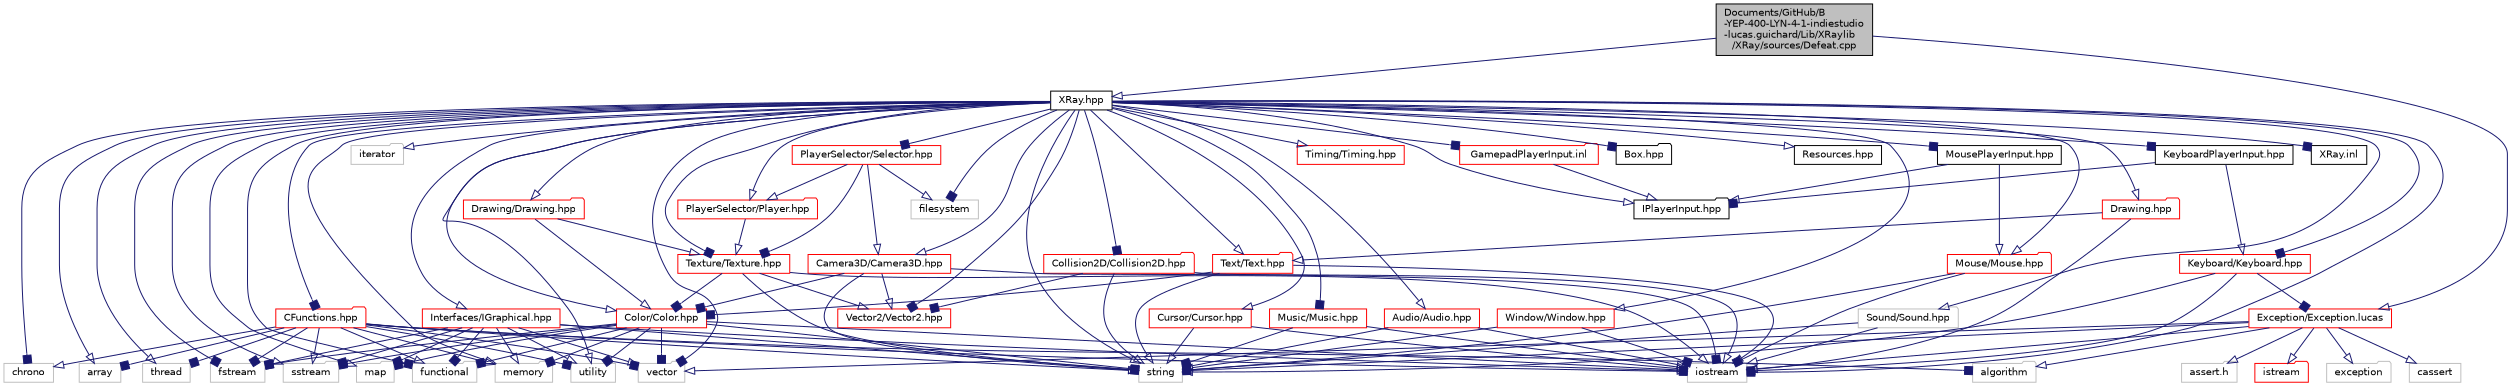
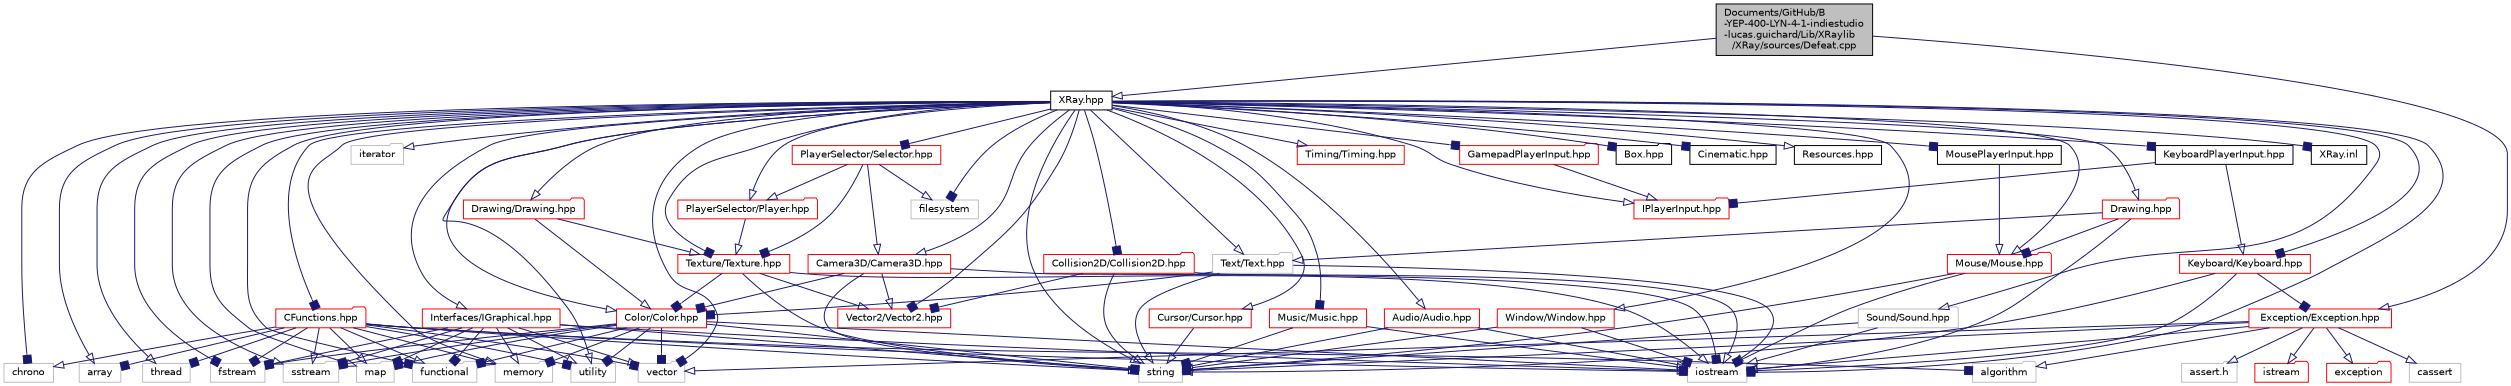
  digraph {
    node [color=red fillcolor=white fontname=Helvetica fontsize=10 shape=box style=filled]
    edge [arrowhead=onormal color=midnightblue fontname=Helvetica fontsize=10 labelfontname=Helvetica labelfontsize=10 style=solid]
    n1 [color=black fillcolor=grey75 fontcolor=black height=0.2 label="Documents/GitHub/B\l-YEP-400-LYN-4-1-indiestudio\l-lucas.guichard/Lib/XRaylib\l/XRay/sources/Defeat.cpp" width=0.4]
    n2 [color=black height=0.2 label="XRay.hpp" width=0.4]
-   n3 [height=0.2 label="Exception/Exception.lucas" width=0.4]
+   n3 [height=0.2 label="Exception/Exception.hpp" width=0.4]
    n4 [color=grey75 height=0.2 label=iostream width=0.4]
    n5 [color=grey75 height=0.2 label=functional shape=folder width=0.4]
    n6 [color=grey75 height=0.2 label=string shape=folder width=0.4]
    n7 [color=grey75 height=0.2 label=array width=0.4]
    n8 [color=grey75 height=0.2 label=map shape=folder width=0.4]
    n9 [color=grey75 height=0.2 label=sstream shape=folder width=0.4]
    n10 [color=grey75 height=0.2 label=vector shape=folder width=0.4]
    n11 [color=grey75 height=0.2 label=fstream shape=folder width=0.4]
    n12 [color=grey75 height=0.2 label=memory shape=folder width=0.4]
    n13 [color=grey75 height=0.2 label=utility width=0.4]
    n14 [color=grey75 height=0.2 label=thread width=0.4]
    n15 [color=grey75 height=0.2 label=chrono width=0.4]
    n16 [color=grey75 height=0.2 label=iterator shape=folder width=0.4]
    n17 [color=grey75 height=0.2 label=filesystem width=0.4]
    n18 [height=0.2 label="CFunctions.hpp" shape=folder width=0.4]
-   n19 [color=black height=0.2 label="IPlayerInput.hpp" shape=folder width=0.4]
+   n19 [height=0.2 label="IPlayerInput.hpp" shape=folder width=0.4]
    n20 [color=black height=0.2 label="MousePlayerInput.hpp" width=0.4]
    n21 [height=0.2 label="Mouse/Mouse.hpp" shape=folder width=0.4]
    n22 [color=black height=0.2 label="KeyboardPlayerInput.hpp" width=0.4]
    n23 [height=0.2 label="Keyboard/Keyboard.hpp" width=0.4]
-   n24 [height=0.2 label="GamepadPlayerInput.inl" shape=folder width=0.4]
+   n24 [height=0.2 label="GamepadPlayerInput.hpp" shape=folder width=0.4]
    n25 [height=0.2 label="Interfaces/IGraphical.hpp" width=0.4]
    n26 [height=0.2 label="Camera3D/Camera3D.hpp" width=0.4]
    n27 [height=0.2 label="Color/Color.hpp" width=0.4]
    n28 [height=0.2 label="Vector2/Vector2.hpp" width=0.4]
    n29 [height=0.2 label="Texture/Texture.hpp" width=0.4]
    n30 [height=0.2 label="Window/Window.hpp" width=0.4]
-   n31 [height=0.2 label="Text/Text.hpp" shape=folder width=0.4]
+   n31 [color=grey75 height=0.2 label="Text/Text.hpp" shape=folder width=0.4]
    n32 [height=0.2 label="Music/Music.hpp" width=0.4]
    n33 [height=0.2 label="Cursor/Cursor.hpp" width=0.4]
    n34 [height=0.2 label="Timing/Timing.hpp" width=0.4]
    n35 [height=0.2 label="Drawing/Drawing.hpp" shape=folder width=0.4]
    n36 [height=0.2 label="Collision2D/Collision2D.hpp" shape=folder width=0.4]
    n37 [color=black height=0.2 label="Box.hpp" shape=folder width=0.4]
+   n38 [color=black height=0.2 label="Cinematic.hpp" width=0.4]
    n39 [color=black height=0.2 label="Resources.hpp" width=0.4]
    n40 [height=0.2 label="Drawing.hpp" shape=folder width=0.4]
    n41 [height=0.2 label="PlayerSelector/Player.hpp" shape=folder width=0.4]
    n42 [height=0.2 label="PlayerSelector/Selector.hpp" width=0.4]
    n43 [height=0.2 label="Audio/Audio.hpp" width=0.4]
    n44 [color=grey75 height=0.2 label="Sound/Sound.hpp" shape=folder width=0.4]
    n45 [color=black height=0.2 label="XRay.inl" width=0.4]
    n46 [color=grey75 height=0.2 label=algorithm shape=folder width=0.4]
    n47 [height=0.2 label=istream shape=folder width=0.4]
-   n48 [color=grey75 height=0.2 label=exception shape=folder width=0.4]
+   n48 [height=0.2 label=exception shape=folder width=0.4]
    n49 [color=grey75 height=0.2 label=cassert width=0.4]
    n50 [color=grey75 height=0.2 label="assert.h" shape=folder width=0.4]
    n1 -> n2
    n1 -> n3
    n2 -> n4 [arrowhead=box]
    n2 -> n5 [arrowhead=box]
    n2 -> n6
    n2 -> n7
    n2 -> n8
    n2 -> n9
    n2 -> n10 [arrowhead=box]
    n2 -> n11 [arrowhead=box]
    n2 -> n12
    n2 -> n13
    n2 -> n14
    n2 -> n15 [arrowhead=box]
    n2 -> n16
    n2 -> n17 [arrowhead=box]
    n2 -> n18 [arrowhead=box]
    n2 -> n19
    n2 -> n20 [arrowhead=box]
    n2 -> n21
    n2 -> n22 [arrowhead=box]
    n2 -> n23 [arrowhead=box]
    n2 -> n24 [arrowhead=box]
    n2 -> n25
    n2 -> n26
    n2 -> n27
    n2 -> n28 [arrowhead=box]
    n2 -> n29 [arrowhead=box]
    n2 -> n30
    n2 -> n31
    n2 -> n32 [arrowhead=box]
    n2 -> n33
    n2 -> n34
    n2 -> n35
    n2 -> n36 [arrowhead=box]
    n2 -> n37 [arrowhead=box]
+   n2 -> n38 [arrowhead=box]
    n2 -> n39
    n2 -> n40
    n2 -> n41
    n2 -> n42 [arrowhead=box]
    n2 -> n43
    n2 -> n44
    n2 -> n45 [arrowhead=box]
    n3 -> n4
    n3 -> n6 [arrowhead=box]
    n3 -> n10
    n3 -> n46
    n3 -> n47
    n3 -> n48
    n3 -> n49
    n3 -> n50
    n18 -> n4 [arrowhead=box]
    n18 -> n5
    n18 -> n6
    n18 -> n7 [arrowhead=box]
+   n18 -> n8
    n18 -> n9
    n18 -> n10 [arrowhead=box]
    n18 -> n11 [arrowhead=box]
    n18 -> n12
    n18 -> n13 [arrowhead=box]
    n18 -> n14 [arrowhead=box]
    n18 -> n15
    n18 -> n46 [arrowhead=box]
-   n20 -> n19
    n20 -> n21
    n21 -> n4 [arrowhead=box]
    n21 -> n6 [arrowhead=box]
    n22 -> n19 [arrowhead=box]
    n22 -> n23
    n23 -> n3 [arrowhead=box]
    n23 -> n4 [arrowhead=box]
    n23 -> n6
    n24 -> n19
    n25 -> n4
    n25 -> n5 [arrowhead=box]
    n25 -> n6 [arrowhead=box]
    n25 -> n8 [arrowhead=box]
    n25 -> n9 [arrowhead=box]
    n25 -> n10
    n25 -> n11 [arrowhead=box]
    n25 -> n12
    n25 -> n13
    n26 -> n4 [arrowhead=box]
    n26 -> n6
    n26 -> n27 [arrowhead=box]
    n26 -> n28
    n27 -> n4 [arrowhead=box]
    n27 -> n5 [arrowhead=box]
    n27 -> n6 [arrowhead=box]
    n27 -> n8 [arrowhead=box]
    n27 -> n9 [arrowhead=box]
    n27 -> n10 [arrowhead=box]
    n27 -> n11 [arrowhead=box]
    n27 -> n12 [arrowhead=box]
    n27 -> n13 [arrowhead=box]
    n29 -> n4
    n29 -> n6 [arrowhead=box]
    n29 -> n27 [arrowhead=box]
    n29 -> n28
    n30 -> n4 [arrowhead=box]
    n30 -> n6
    n31 -> n4
    n31 -> n6
    n31 -> n27 [arrowhead=box]
    n32 -> n4
    n32 -> n6 [arrowhead=box]
-   n33 -> n4
    n33 -> n6
    n35 -> n27
    n35 -> n29
    n36 -> n4
    n36 -> n6
    n36 -> n28 [arrowhead=box]
    n40 -> n4
+   n40 -> n21 [arrowhead=box]
    n40 -> n31
    n41 -> n29
    n42 -> n17
    n42 -> n26
    n42 -> n29 [arrowhead=box]
    n42 -> n41
    n43 -> n4
    n43 -> n6 [arrowhead=box]
    n44 -> n4
    n44 -> n6 [arrowhead=box]
  }
